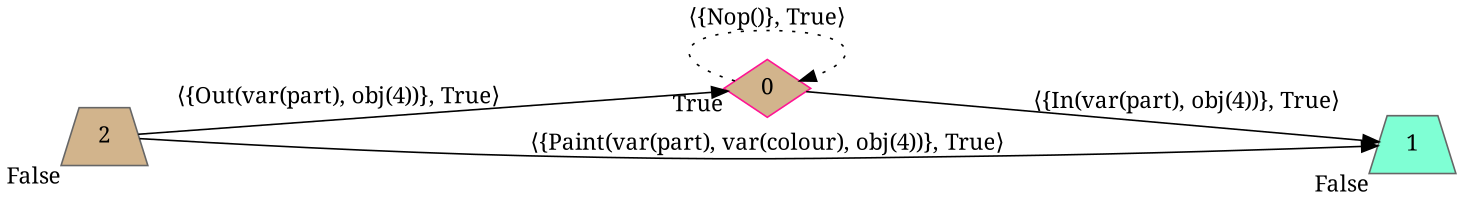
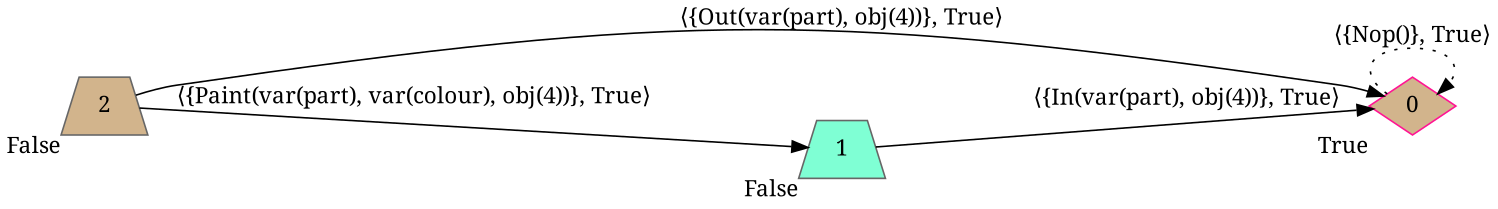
  digraph {
    fontname="Noto Serif"
    forcelabels=true
    rankdir=LR
    node [color=gray40 fillcolor=tan fontname="Noto Serif" shape=trapezium style=filled xlabel=False]
    edge [fontname="Noto Serif" style=solid]
    0 [color=deeppink shape=diamond xlabel=True]
    1 [fillcolor=aquamarine]
    2
    0 -> 0 [label=<⟨{Nop()}, True⟩> style=dotted]
-   0 -> 1 [label=<⟨{In(var(part), obj(4))}, True⟩>]
+   1 -> 0 [label=<⟨{In(var(part), obj(4))}, True⟩>]
    2 -> 0 [label=<⟨{Out(var(part), obj(4))}, True⟩>]
    2 -> 1 [label=<⟨{Paint(var(part), var(colour), obj(4))}, True⟩>]
  }
